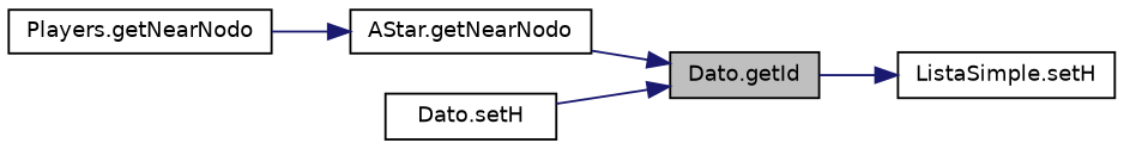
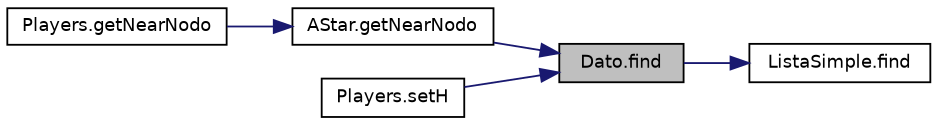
  digraph {
    rankdir=RL
    node [color=black fillcolor=white fontname=Helvetica fontsize=10 shape=record style=filled]
    edge [color=midnightblue dir=back fontname=Helvetica fontsize=10 labelfontname=Helvetica labelfontsize=10 style=solid]
-   n1 [fillcolor=grey75 fontcolor=black height=0.2 label="Dato.getId" width=0.4]
+   n1 [fillcolor=grey75 fontcolor=black height=0.2 label="Dato.find" width=0.4]
    n2 [height=0.2 label="AStar.getNearNodo" width=0.4]
-   n3 [height=0.2 label="Dato.setH" width=0.4]
-   n4 [height=0.2 label="ListaSimple.setH" width=0.4]
+   n3 [height=0.2 label="Players.setH" width=0.4]
+   n4 [height=0.2 label="ListaSimple.find" width=0.4]
    n5 [height=0.2 label="Players.getNearNodo" width=0.4]
    n1 -> n2
    n1 -> n3
    n2 -> n5
    n4 -> n1
  }
